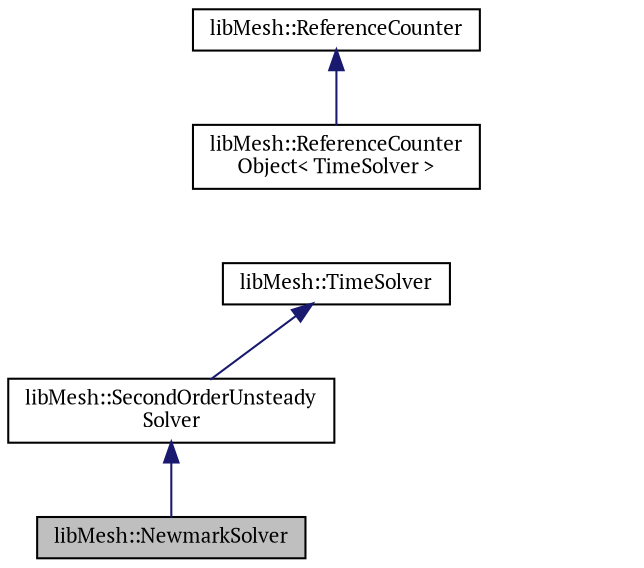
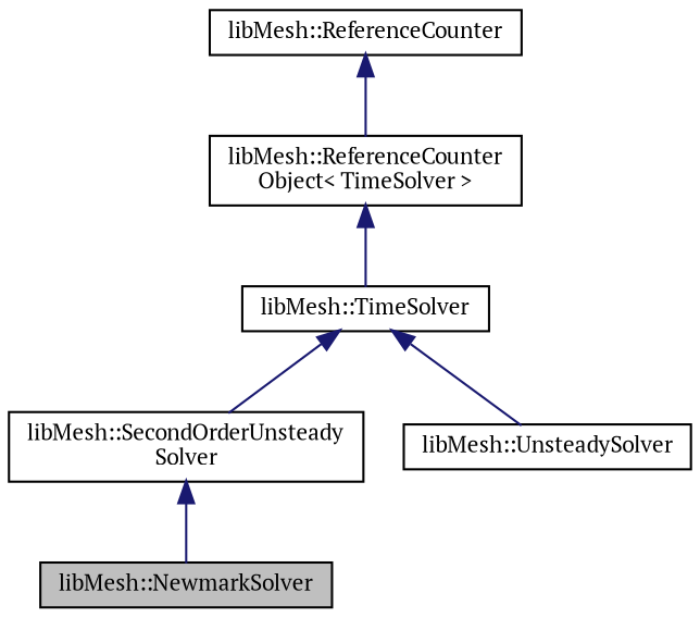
  digraph {
    fontname="PT Serif"
    node [color=black fillcolor=white fontname="PT Serif" fontsize=10 shape=record style=filled]
    edge [color=midnightblue dir=back fontname="PT Serif" fontsize=10 labelfontname=Helvetica labelfontsize=10 style=solid]
    n1 [fillcolor=grey75 fontcolor=black height=0.2 label="libMesh::NewmarkSolver" width=0.4]
    n2 [height=0.2 label="libMesh::SecondOrderUnsteady\lSolver" width=0.4]
+   n3 [height=0.2 label="libMesh::UnsteadySolver" width=0.4]
    n4 [height=0.2 label="libMesh::TimeSolver" width=0.4]
    n5 [height=0.2 label="libMesh::ReferenceCounter\lObject\< TimeSolver \>" width=0.4]
    n6 [height=0.2 label="libMesh::ReferenceCounter" width=0.4]
    n2 -> n1
    n4 -> n2
+   n4 -> n3
+   n5 -> n4
    n6 -> n5
  }
